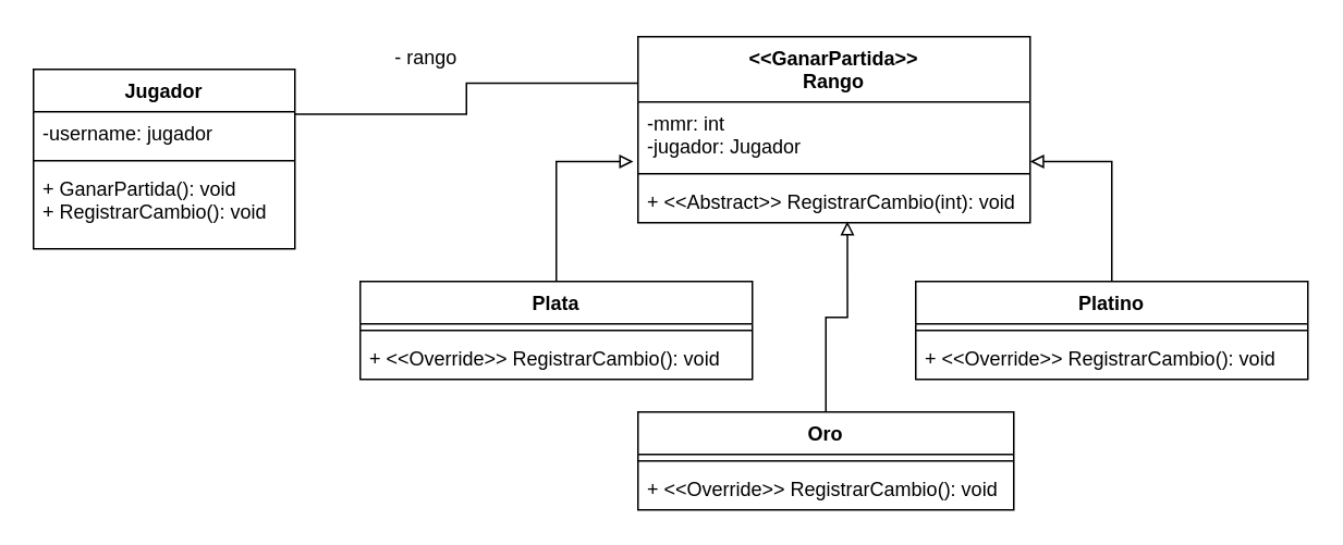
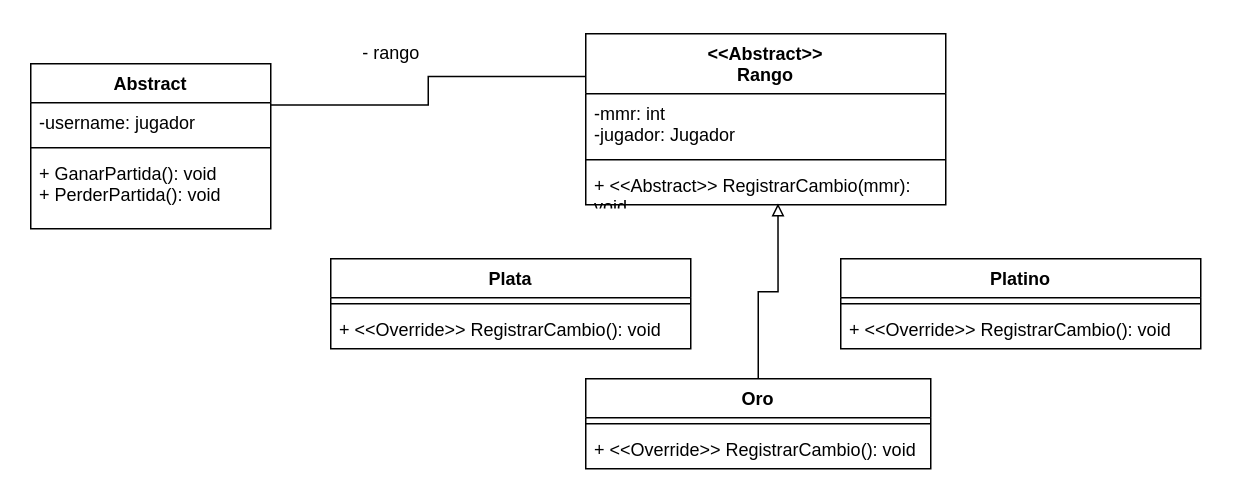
  <mxCell id="0" />
  <mxCell id="1" parent="0" />
  <mxCell id="2" style="edgeStyle=orthogonalEdgeStyle;rounded=0;orthogonalLoop=1;jettySize=auto;html=1;exitX=1;exitY=0.25;exitDx=0;exitDy=0;entryX=0;entryY=0.25;entryDx=0;entryDy=0;endArrow=none;endFill=0;" edge="1" parent="1" source="3" target="7"><mxGeometry relative="1" as="geometry" /></mxCell>
- <mxCell id="3" value="Jugador" style="swimlane;fontStyle=1;align=center;verticalAlign=top;childLayout=stackLayout;horizontal=1;startSize=26;horizontalStack=0;resizeParent=1;resizeParentMax=0;resizeLast=0;collapsible=1;marginBottom=0;whiteSpace=wrap;html=1;" vertex="1" parent="1"><mxGeometry x="20" y="42" width="160" height="110" as="geometry" /></mxCell>
+ <mxCell id="3" value="Abstract" style="swimlane;fontStyle=1;align=center;verticalAlign=top;childLayout=stackLayout;horizontal=1;startSize=26;horizontalStack=0;resizeParent=1;resizeParentMax=0;resizeLast=0;collapsible=1;marginBottom=0;whiteSpace=wrap;html=1;" vertex="1" parent="1"><mxGeometry x="20" y="42" width="160" height="110" as="geometry" /></mxCell>
  <mxCell id="4" value="-username: jugador" style="text;strokeColor=none;fillColor=none;align=left;verticalAlign=top;spacingLeft=4;spacingRight=4;overflow=hidden;rotatable=0;points=[[0,0.5],[1,0.5]];portConstraint=eastwest;whiteSpace=wrap;html=1;" vertex="1" parent="3"><mxGeometry y="26" width="160" height="26" as="geometry" /></mxCell>
  <mxCell id="5" value="" style="line;strokeWidth=1;fillColor=none;align=left;verticalAlign=middle;spacingTop=-1;spacingLeft=3;spacingRight=3;rotatable=0;labelPosition=right;points=[];portConstraint=eastwest;strokeColor=inherit;" vertex="1" parent="3"><mxGeometry y="52" width="160" height="8" as="geometry" /></mxCell>
- <mxCell id="6" value="+ GanarPartida(): void&lt;div&gt;+ RegistrarCambio(): void&lt;br&gt;&lt;/div&gt;" style="text;strokeColor=none;fillColor=none;align=left;verticalAlign=top;spacingLeft=4;spacingRight=4;overflow=hidden;rotatable=0;points=[[0,0.5],[1,0.5]];portConstraint=eastwest;whiteSpace=wrap;html=1;" vertex="1" parent="3"><mxGeometry y="60" width="160" height="50" as="geometry" /></mxCell>
- <mxCell id="7" value="&lt;div&gt;&amp;lt;&amp;lt;GanarPartida&amp;gt;&amp;gt;&lt;/div&gt;Rango" style="swimlane;fontStyle=1;align=center;verticalAlign=top;childLayout=stackLayout;horizontal=1;startSize=40;horizontalStack=0;resizeParent=1;resizeParentMax=0;resizeLast=0;collapsible=1;marginBottom=0;whiteSpace=wrap;html=1;" vertex="1" parent="1"><mxGeometry x="390" y="22" width="240" height="114" as="geometry" /></mxCell>
+ <mxCell id="6" value="+ GanarPartida(): void&lt;div&gt;+ PerderPartida(): void&lt;br&gt;&lt;/div&gt;" style="text;strokeColor=none;fillColor=none;align=left;verticalAlign=top;spacingLeft=4;spacingRight=4;overflow=hidden;rotatable=0;points=[[0,0.5],[1,0.5]];portConstraint=eastwest;whiteSpace=wrap;html=1;" vertex="1" parent="3"><mxGeometry y="60" width="160" height="50" as="geometry" /></mxCell>
+ <mxCell id="7" value="&lt;div&gt;&amp;lt;&amp;lt;Abstract&amp;gt;&amp;gt;&lt;/div&gt;Rango" style="swimlane;fontStyle=1;align=center;verticalAlign=top;childLayout=stackLayout;horizontal=1;startSize=40;horizontalStack=0;resizeParent=1;resizeParentMax=0;resizeLast=0;collapsible=1;marginBottom=0;whiteSpace=wrap;html=1;" vertex="1" parent="1"><mxGeometry x="390" y="22" width="240" height="114" as="geometry" /></mxCell>
  <mxCell id="8" value="-mmr: int&lt;div&gt;-jugador: Jugador&lt;/div&gt;&lt;div&gt;&lt;br&gt;&lt;/div&gt;" style="text;strokeColor=none;fillColor=none;align=left;verticalAlign=top;spacingLeft=4;spacingRight=4;overflow=hidden;rotatable=0;points=[[0,0.5],[1,0.5]];portConstraint=eastwest;whiteSpace=wrap;html=1;" vertex="1" parent="7"><mxGeometry y="40" width="240" height="40" as="geometry" /></mxCell>
  <mxCell id="9" value="" style="line;strokeWidth=1;fillColor=none;align=left;verticalAlign=middle;spacingTop=-1;spacingLeft=3;spacingRight=3;rotatable=0;labelPosition=right;points=[];portConstraint=eastwest;strokeColor=inherit;" vertex="1" parent="7"><mxGeometry y="80" width="240" height="8" as="geometry" /></mxCell>
- <mxCell id="10" value="+ &amp;lt;&amp;lt;Abstract&amp;gt;&amp;gt; RegistrarCambio(int): void" style="text;strokeColor=none;fillColor=none;align=left;verticalAlign=top;spacingLeft=4;spacingRight=4;overflow=hidden;rotatable=0;points=[[0,0.5],[1,0.5]];portConstraint=eastwest;whiteSpace=wrap;html=1;" vertex="1" parent="7"><mxGeometry y="88" width="240" height="26" as="geometry" /></mxCell>
+ <mxCell id="10" value="+ &amp;lt;&amp;lt;Abstract&amp;gt;&amp;gt; RegistrarCambio(mmr): void" style="text;strokeColor=none;fillColor=none;align=left;verticalAlign=top;spacingLeft=4;spacingRight=4;overflow=hidden;rotatable=0;points=[[0,0.5],[1,0.5]];portConstraint=eastwest;whiteSpace=wrap;html=1;" vertex="1" parent="7"><mxGeometry y="88" width="240" height="26" as="geometry" /></mxCell>
  <mxCell id="11" value="Plata" style="swimlane;fontStyle=1;align=center;verticalAlign=top;childLayout=stackLayout;horizontal=1;startSize=26;horizontalStack=0;resizeParent=1;resizeParentMax=0;resizeLast=0;collapsible=1;marginBottom=0;whiteSpace=wrap;html=1;" vertex="1" parent="1"><mxGeometry x="220" y="172" width="240" height="60" as="geometry" /></mxCell>
  <mxCell id="12" value="" style="line;strokeWidth=1;fillColor=none;align=left;verticalAlign=middle;spacingTop=-1;spacingLeft=3;spacingRight=3;rotatable=0;labelPosition=right;points=[];portConstraint=eastwest;strokeColor=inherit;" vertex="1" parent="11"><mxGeometry y="26" width="240" height="8" as="geometry" /></mxCell>
  <mxCell id="13" value="+ &amp;lt;&amp;lt;Override&lt;span style=&quot;background-color: initial;&quot;&gt;&amp;gt;&amp;gt; RegistrarCambio(): void&lt;/span&gt;" style="text;strokeColor=none;fillColor=none;align=left;verticalAlign=top;spacingLeft=4;spacingRight=4;overflow=hidden;rotatable=0;points=[[0,0.5],[1,0.5]];portConstraint=eastwest;whiteSpace=wrap;html=1;" vertex="1" parent="11"><mxGeometry y="34" width="240" height="26" as="geometry" /></mxCell>
  <mxCell id="14" value="Oro" style="swimlane;fontStyle=1;align=center;verticalAlign=top;childLayout=stackLayout;horizontal=1;startSize=26;horizontalStack=0;resizeParent=1;resizeParentMax=0;resizeLast=0;collapsible=1;marginBottom=0;whiteSpace=wrap;html=1;" vertex="1" parent="1"><mxGeometry x="390" y="252" width="230" height="60" as="geometry" /></mxCell>
  <mxCell id="15" value="" style="line;strokeWidth=1;fillColor=none;align=left;verticalAlign=middle;spacingTop=-1;spacingLeft=3;spacingRight=3;rotatable=0;labelPosition=right;points=[];portConstraint=eastwest;strokeColor=inherit;" vertex="1" parent="14"><mxGeometry y="26" width="230" height="8" as="geometry" /></mxCell>
  <mxCell id="16" value="+ &amp;lt;&amp;lt;Override&lt;span style=&quot;background-color: initial;&quot;&gt;&amp;gt;&amp;gt; RegistrarCambio(): void&lt;/span&gt;" style="text;strokeColor=none;fillColor=none;align=left;verticalAlign=top;spacingLeft=4;spacingRight=4;overflow=hidden;rotatable=0;points=[[0,0.5],[1,0.5]];portConstraint=eastwest;whiteSpace=wrap;html=1;" vertex="1" parent="14"><mxGeometry y="34" width="230" height="26" as="geometry" /></mxCell>
  <mxCell id="17" value="Platino" style="swimlane;fontStyle=1;align=center;verticalAlign=top;childLayout=stackLayout;horizontal=1;startSize=26;horizontalStack=0;resizeParent=1;resizeParentMax=0;resizeLast=0;collapsible=1;marginBottom=0;whiteSpace=wrap;html=1;" vertex="1" parent="1"><mxGeometry x="560" y="172" width="240" height="60" as="geometry" /></mxCell>
  <mxCell id="18" value="" style="line;strokeWidth=1;fillColor=none;align=left;verticalAlign=middle;spacingTop=-1;spacingLeft=3;spacingRight=3;rotatable=0;labelPosition=right;points=[];portConstraint=eastwest;strokeColor=inherit;" vertex="1" parent="17"><mxGeometry y="26" width="240" height="8" as="geometry" /></mxCell>
  <mxCell id="19" value="+ &amp;lt;&amp;lt;Override&lt;span style=&quot;background-color: initial;&quot;&gt;&amp;gt;&amp;gt; RegistrarCambio(): void&lt;/span&gt;" style="text;strokeColor=none;fillColor=none;align=left;verticalAlign=top;spacingLeft=4;spacingRight=4;overflow=hidden;rotatable=0;points=[[0,0.5],[1,0.5]];portConstraint=eastwest;whiteSpace=wrap;html=1;" vertex="1" parent="17"><mxGeometry y="34" width="240" height="26" as="geometry" /></mxCell>
- <mxCell id="20" style="edgeStyle=orthogonalEdgeStyle;rounded=0;orthogonalLoop=1;jettySize=auto;html=1;exitX=0.5;exitY=0;exitDx=0;exitDy=0;entryX=-0.012;entryY=0.913;entryDx=0;entryDy=0;entryPerimeter=0;endArrow=block;endFill=0;" edge="1" parent="1" source="11" target="8"><mxGeometry relative="1" as="geometry" /></mxCell>
  <mxCell id="21" style="edgeStyle=orthogonalEdgeStyle;rounded=0;orthogonalLoop=1;jettySize=auto;html=1;exitX=0.5;exitY=0;exitDx=0;exitDy=0;entryX=0.534;entryY=0.969;entryDx=0;entryDy=0;entryPerimeter=0;endArrow=block;endFill=0;" edge="1" parent="1" source="14" target="10"><mxGeometry relative="1" as="geometry" /></mxCell>
- <mxCell id="22" style="edgeStyle=orthogonalEdgeStyle;rounded=0;orthogonalLoop=1;jettySize=auto;html=1;exitX=0.5;exitY=0;exitDx=0;exitDy=0;entryX=1;entryY=0.913;entryDx=0;entryDy=0;entryPerimeter=0;endArrow=block;endFill=0;" edge="1" parent="1" source="17" target="8"><mxGeometry relative="1" as="geometry" /></mxCell>
  <mxCell id="23" value="- rango" style="text;html=1;align=center;verticalAlign=middle;resizable=0;points=[];autosize=1;strokeColor=none;fillColor=none;" vertex="1" parent="1"><mxGeometry x="230" y="20" width="60" height="30" as="geometry" /></mxCell>
